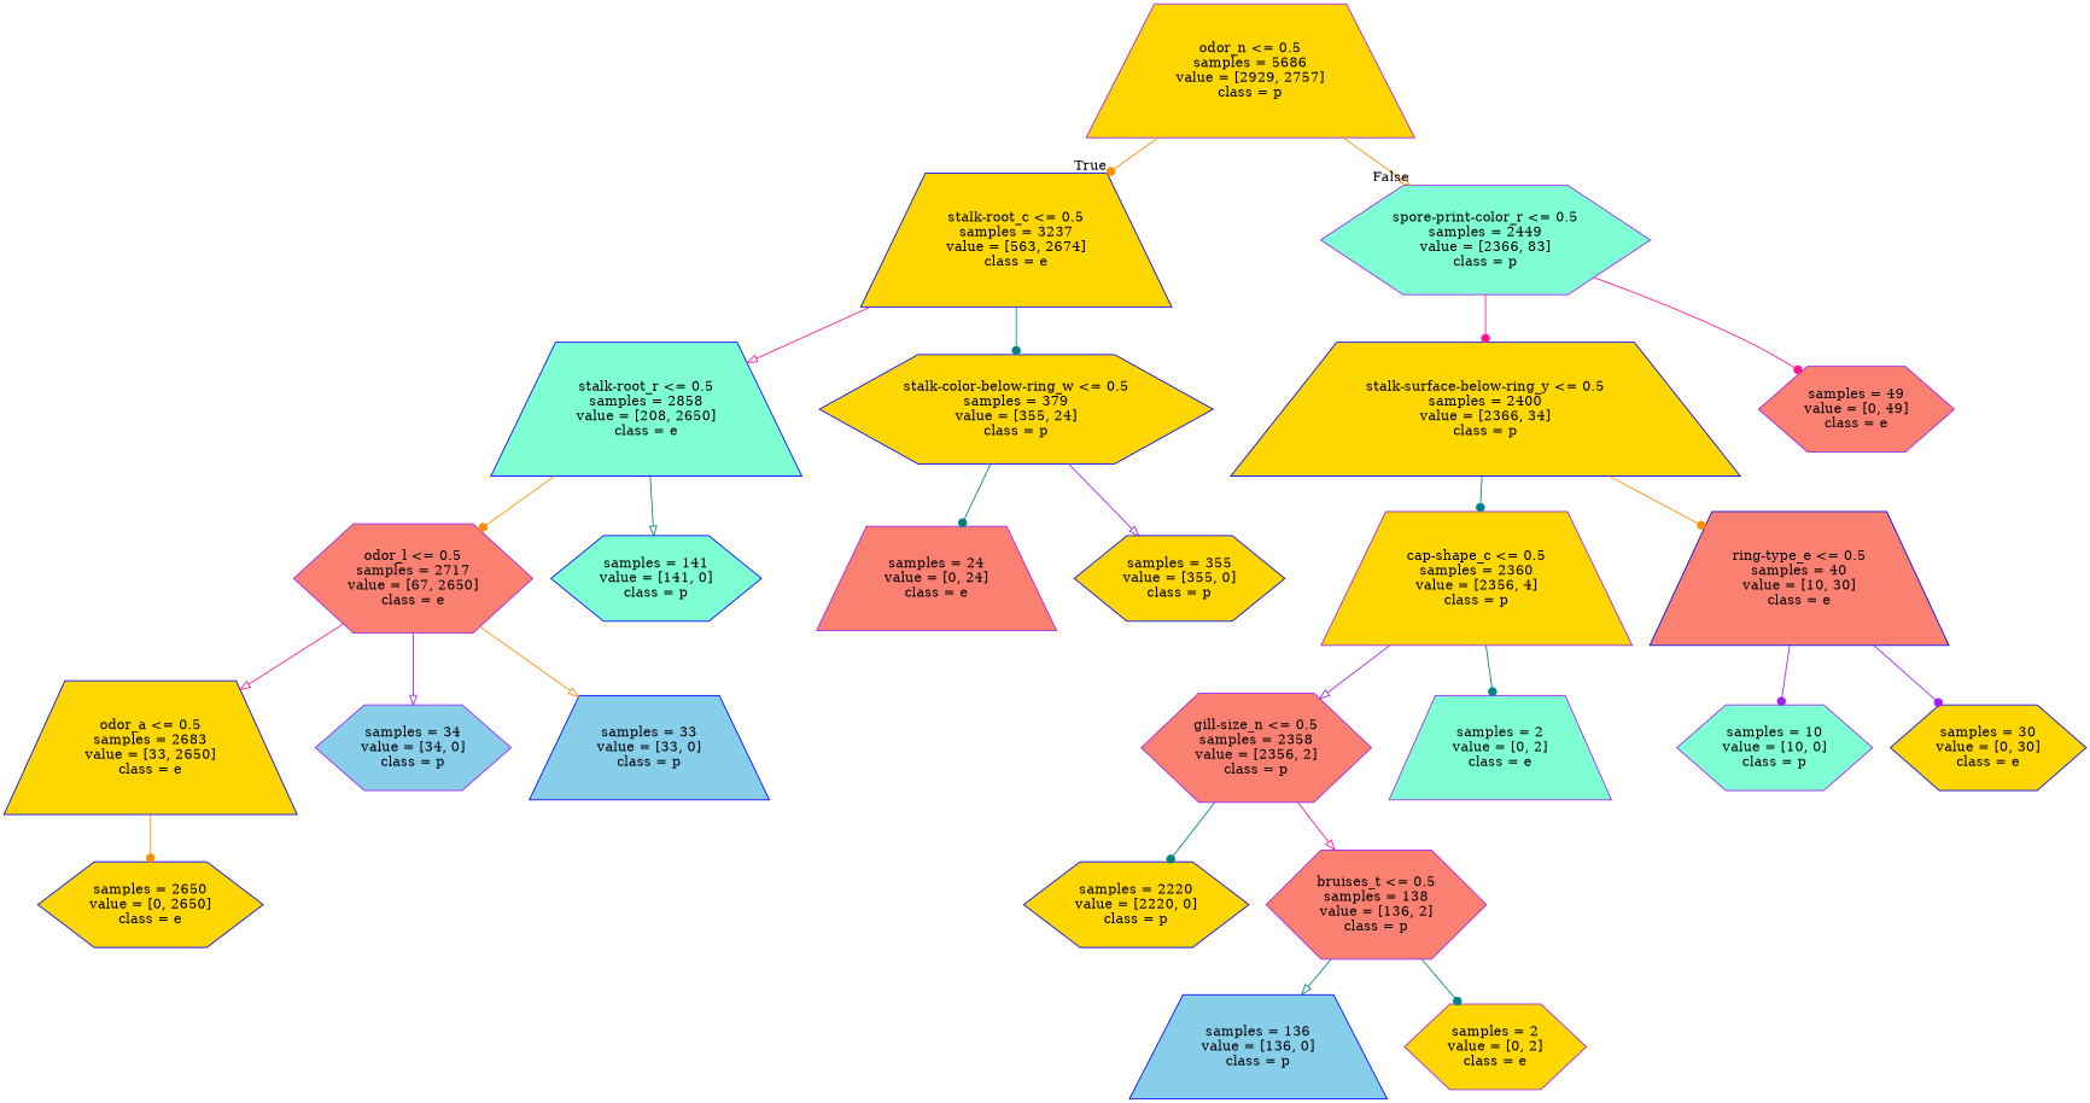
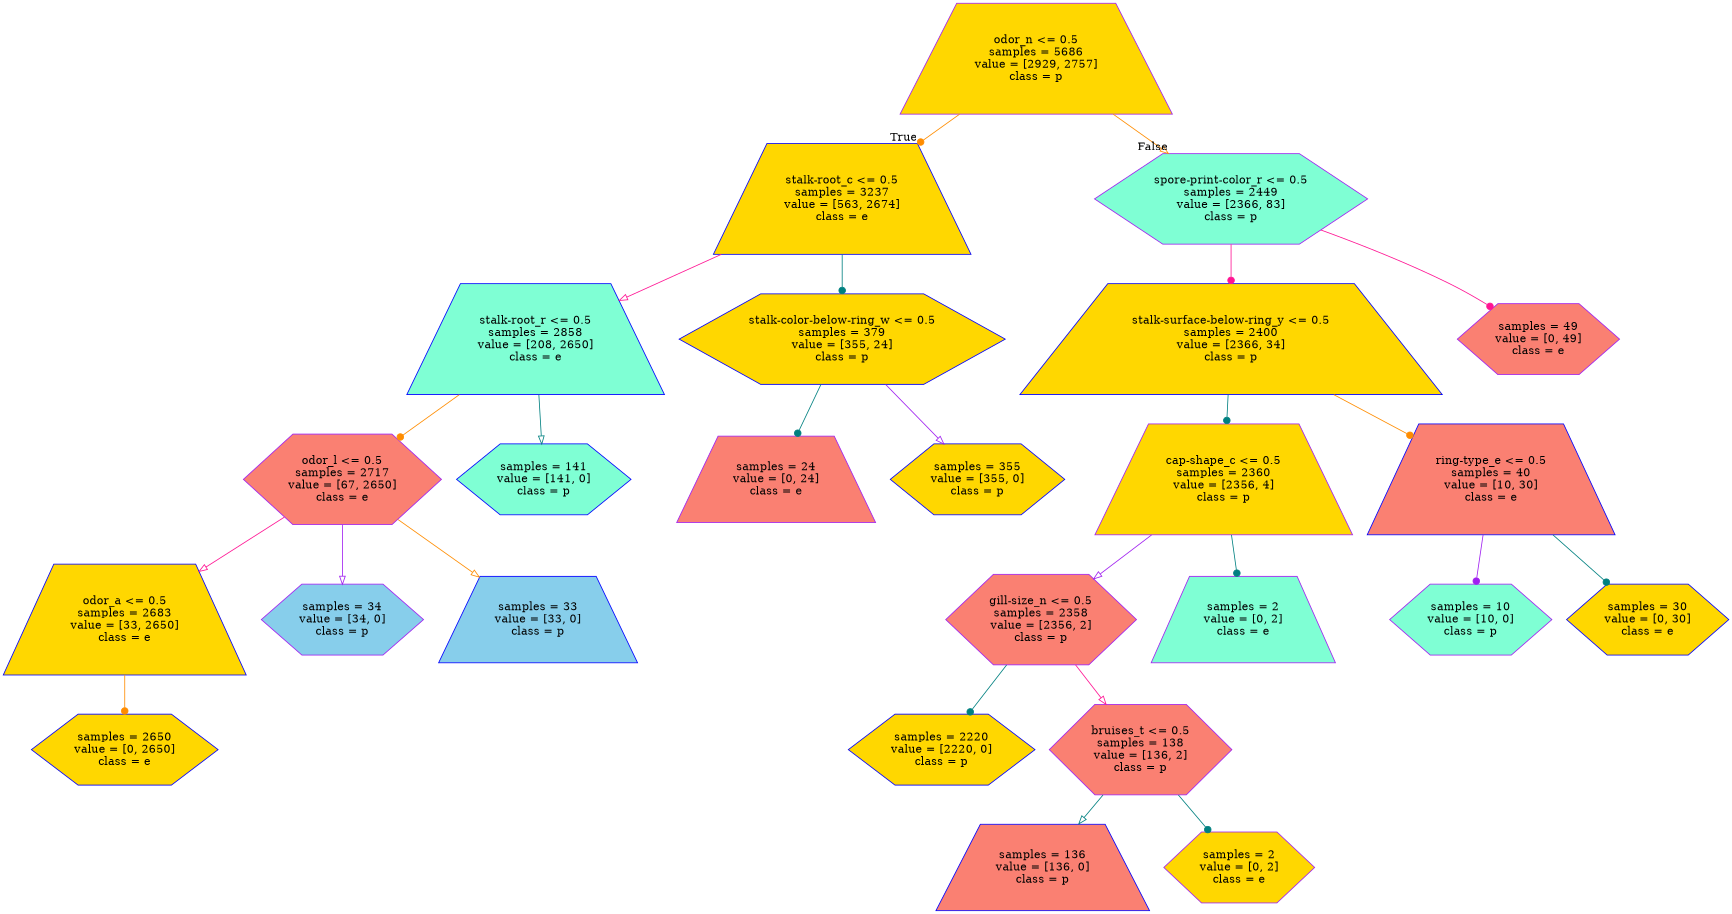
  digraph {
    node [color=blue fillcolor=gold shape=hexagon style=filled]
    edge [arrowhead=dot color=teal]
    n1 [color=purple label="odor_n <= 0.5\nsamples = 5686\nvalue = [2929, 2757]\nclass = p" shape=trapezium]
    n2 [label="stalk-root_c <= 0.5\nsamples = 3237\nvalue = [563, 2674]\nclass = e" shape=trapezium]
    n3 [color=purple fillcolor=aquamarine label="spore-print-color_r <= 0.5\nsamples = 2449\nvalue = [2366, 83]\nclass = p"]
    n4 [fillcolor=aquamarine label="stalk-root_r <= 0.5\nsamples = 2858\nvalue = [208, 2650]\nclass = e" shape=trapezium]
    n5 [label="stalk-color-below-ring_w <= 0.5\nsamples = 379\nvalue = [355, 24]\nclass = p"]
    n6 [label="stalk-surface-below-ring_y <= 0.5\nsamples = 2400\nvalue = [2366, 34]\nclass = p" shape=trapezium]
    n7 [color=purple fillcolor=salmon label="samples = 49\nvalue = [0, 49]\nclass = e"]
    n8 [color=purple fillcolor=salmon label="odor_l <= 0.5\nsamples = 2717\nvalue = [67, 2650]\nclass = e"]
    n9 [fillcolor=aquamarine label="samples = 141\nvalue = [141, 0]\nclass = p"]
    n10 [color=purple fillcolor=salmon label="samples = 24\nvalue = [0, 24]\nclass = e" shape=trapezium]
    n11 [label="samples = 355\nvalue = [355, 0]\nclass = p"]
    n12 [label="odor_a <= 0.5\nsamples = 2683\nvalue = [33, 2650]\nclass = e" shape=trapezium]
    n13 [color=purple fillcolor=skyblue label="samples = 34\nvalue = [34, 0]\nclass = p"]
    n14 [fillcolor=skyblue label="samples = 33\nvalue = [33, 0]\nclass = p" shape=trapezium]
    n15 [label="samples = 2650\nvalue = [0, 2650]\nclass = e"]
    n16 [color=purple label="cap-shape_c <= 0.5\nsamples = 2360\nvalue = [2356, 4]\nclass = p" shape=trapezium]
    n17 [fillcolor=salmon label="ring-type_e <= 0.5\nsamples = 40\nvalue = [10, 30]\nclass = e" shape=trapezium]
    n18 [color=purple fillcolor=salmon label="gill-size_n <= 0.5\nsamples = 2358\nvalue = [2356, 2]\nclass = p"]
    n19 [color=purple fillcolor=aquamarine label="samples = 2\nvalue = [0, 2]\nclass = e" shape=trapezium]
    n20 [color=purple fillcolor=aquamarine label="samples = 10\nvalue = [10, 0]\nclass = p"]
    n21 [label="samples = 30\nvalue = [0, 30]\nclass = e"]
    n22 [label="samples = 2220\nvalue = [2220, 0]\nclass = p"]
    n23 [color=purple fillcolor=salmon label="bruises_t <= 0.5\nsamples = 138\nvalue = [136, 2]\nclass = p"]
-   n24 [fillcolor=skyblue label="samples = 136\nvalue = [136, 0]\nclass = p" shape=trapezium]
+   n24 [fillcolor=salmon label="samples = 136\nvalue = [136, 0]\nclass = p" shape=trapezium]
    n25 [color=purple label="samples = 2\nvalue = [0, 2]\nclass = e"]
    n1 -> n2 [color=darkorange headlabel=True labelangle=45 labeldistance=2.5]
    n1 -> n3 [arrowhead=onormal color=darkorange headlabel=False labelangle=-45 labeldistance=2.5]
    n2 -> n4 [arrowhead=onormal color=deeppink]
    n2 -> n5
    n3 -> n6 [color=deeppink]
    n3 -> n7 [color=deeppink]
    n4 -> n8 [color=darkorange]
    n4 -> n9 [arrowhead=onormal]
    n5 -> n10
    n5 -> n11 [arrowhead=onormal color=purple]
    n6 -> n16
    n6 -> n17 [color=darkorange]
    n8 -> n12 [arrowhead=onormal color=deeppink]
    n8 -> n13 [arrowhead=onormal color=purple]
    n8 -> n14 [arrowhead=onormal color=darkorange]
    n12 -> n15 [color=darkorange]
    n16 -> n18 [arrowhead=onormal color=purple]
    n16 -> n19
    n17 -> n20 [color=purple]
-   n17 -> n21 [color=purple]
+   n17 -> n21
    n18 -> n22
    n18 -> n23 [arrowhead=onormal color=deeppink]
    n23 -> n24 [arrowhead=onormal]
    n23 -> n25
  }
